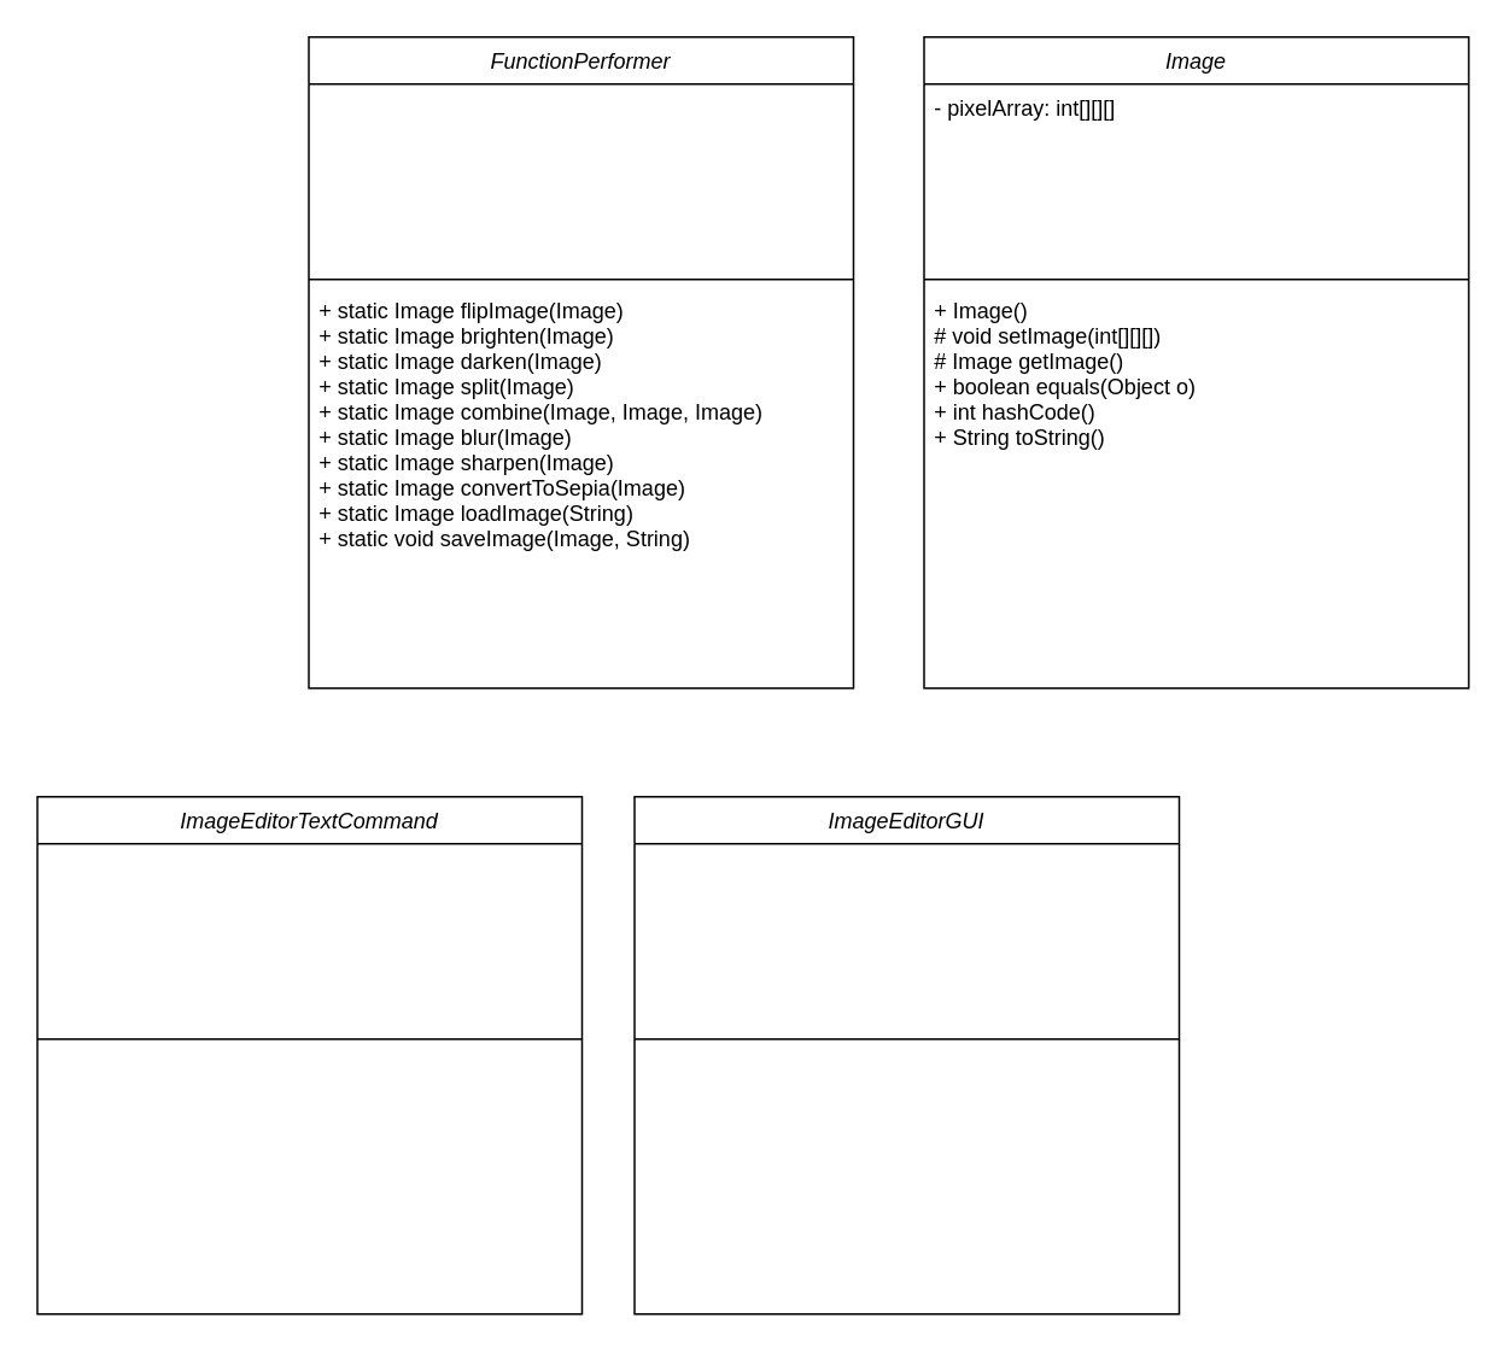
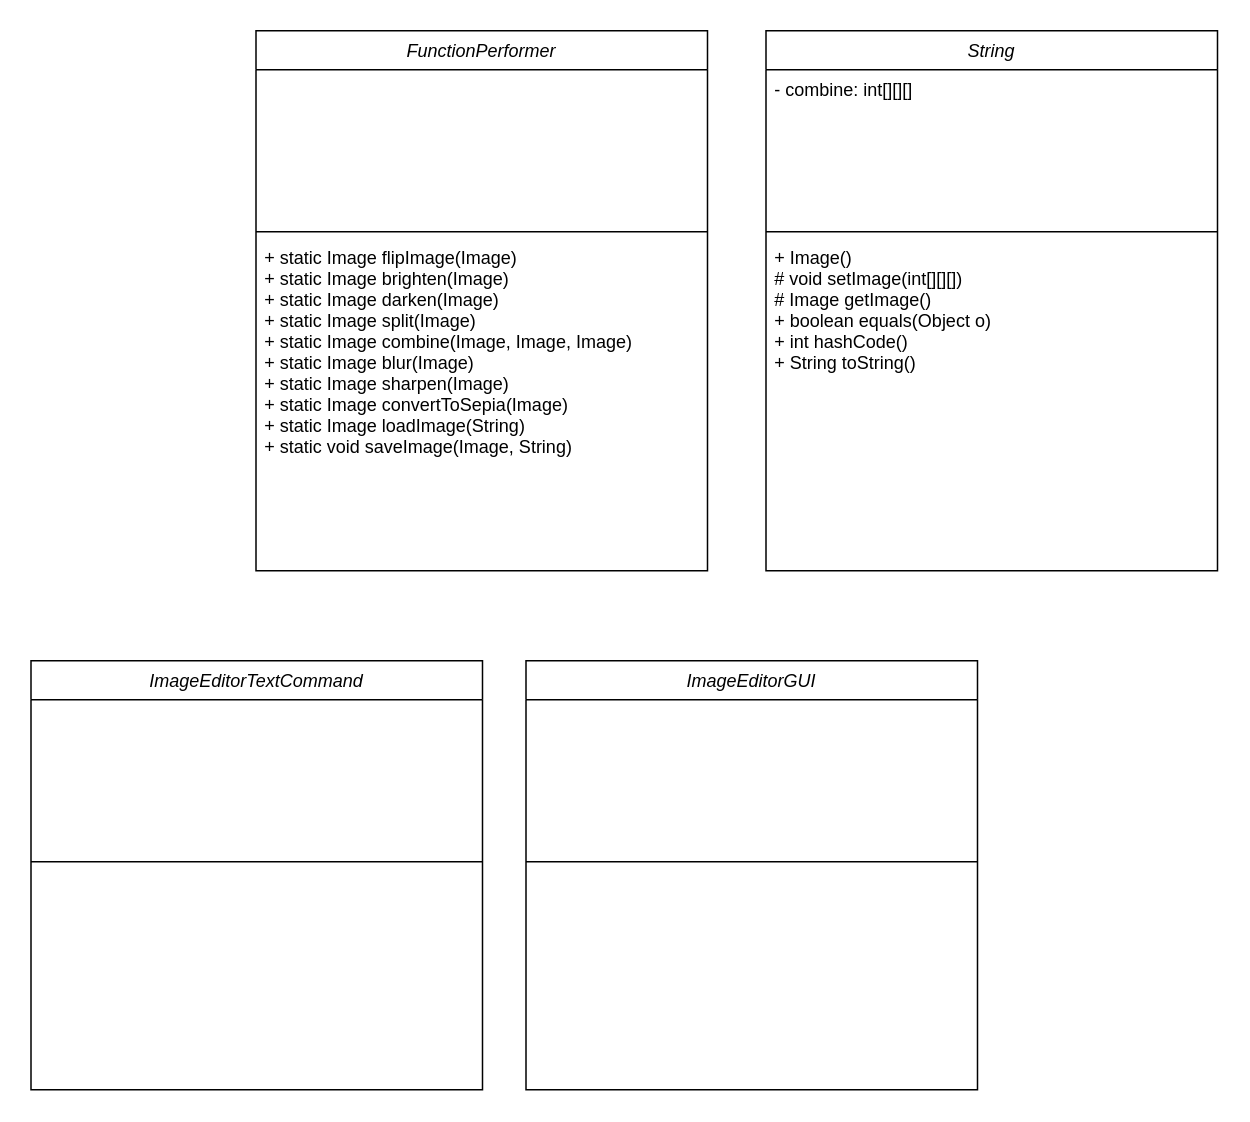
  <mxCell id="0" />
  <mxCell id="1" parent="0" />
  <mxCell id="2" value="ImageEditorTextCommand" style="swimlane;fontStyle=2;align=center;verticalAlign=top;childLayout=stackLayout;horizontal=1;startSize=26;horizontalStack=0;resizeParent=1;resizeLast=0;collapsible=1;marginBottom=0;rounded=0;shadow=0;strokeWidth=1;" vertex="1" parent="1"><mxGeometry x="20" y="440" width="301" height="286" as="geometry"><mxRectangle x="230" y="140" width="160" height="26" as="alternateBounds" /></mxGeometry></mxCell>
  <mxCell id="3" value="&#10;" style="text;align=left;verticalAlign=top;spacingLeft=4;spacingRight=4;overflow=hidden;rotatable=0;points=[[0,0.5],[1,0.5]];portConstraint=eastwest;" vertex="1" parent="2"><mxGeometry y="26" width="301" height="104" as="geometry" /></mxCell>
  <mxCell id="4" value="" style="line;html=1;strokeWidth=1;align=left;verticalAlign=middle;spacingTop=-1;spacingLeft=3;spacingRight=3;rotatable=0;labelPosition=right;points=[];portConstraint=eastwest;" vertex="1" parent="2"><mxGeometry y="130" width="301" height="8" as="geometry" /></mxCell>
  <mxCell id="5" value="&#10;&#10;&#10;&#10;&#10;&#10;&#10;" style="text;align=left;verticalAlign=top;spacingLeft=4;spacingRight=4;overflow=hidden;rotatable=0;points=[[0,0.5],[1,0.5]];portConstraint=eastwest;" vertex="1" parent="2"><mxGeometry y="138" width="301" height="148" as="geometry" /></mxCell>
  <mxCell id="6" value="ImageEditorGUI" style="swimlane;fontStyle=2;align=center;verticalAlign=top;childLayout=stackLayout;horizontal=1;startSize=26;horizontalStack=0;resizeParent=1;resizeLast=0;collapsible=1;marginBottom=0;rounded=0;shadow=0;strokeWidth=1;" vertex="1" parent="1"><mxGeometry x="350" y="440" width="301" height="286" as="geometry"><mxRectangle x="230" y="140" width="160" height="26" as="alternateBounds" /></mxGeometry></mxCell>
  <mxCell id="7" value="&#10;" style="text;align=left;verticalAlign=top;spacingLeft=4;spacingRight=4;overflow=hidden;rotatable=0;points=[[0,0.5],[1,0.5]];portConstraint=eastwest;" vertex="1" parent="6"><mxGeometry y="26" width="301" height="104" as="geometry" /></mxCell>
  <mxCell id="8" value="" style="line;html=1;strokeWidth=1;align=left;verticalAlign=middle;spacingTop=-1;spacingLeft=3;spacingRight=3;rotatable=0;labelPosition=right;points=[];portConstraint=eastwest;" vertex="1" parent="6"><mxGeometry y="130" width="301" height="8" as="geometry" /></mxCell>
  <mxCell id="9" value="&#10;&#10;&#10;&#10;&#10;&#10;&#10;" style="text;align=left;verticalAlign=top;spacingLeft=4;spacingRight=4;overflow=hidden;rotatable=0;points=[[0,0.5],[1,0.5]];portConstraint=eastwest;" vertex="1" parent="6"><mxGeometry y="138" width="301" height="148" as="geometry" /></mxCell>
  <mxCell id="10" value="FunctionPerformer" style="swimlane;fontStyle=2;align=center;verticalAlign=top;childLayout=stackLayout;horizontal=1;startSize=26;horizontalStack=0;resizeParent=1;resizeLast=0;collapsible=1;marginBottom=0;rounded=0;shadow=0;strokeWidth=1;" vertex="1" parent="1"><mxGeometry x="170" y="20" width="301" height="360" as="geometry"><mxRectangle x="230" y="140" width="160" height="26" as="alternateBounds" /></mxGeometry></mxCell>
  <mxCell id="11" value="&#10;" style="text;align=left;verticalAlign=top;spacingLeft=4;spacingRight=4;overflow=hidden;rotatable=0;points=[[0,0.5],[1,0.5]];portConstraint=eastwest;" vertex="1" parent="10"><mxGeometry y="26" width="301" height="104" as="geometry" /></mxCell>
  <mxCell id="12" value="" style="line;html=1;strokeWidth=1;align=left;verticalAlign=middle;spacingTop=-1;spacingLeft=3;spacingRight=3;rotatable=0;labelPosition=right;points=[];portConstraint=eastwest;" vertex="1" parent="10"><mxGeometry y="130" width="301" height="8" as="geometry" /></mxCell>
  <mxCell id="13" value="+ static Image flipImage(Image)&#10;+ static Image brighten(Image)&#10;+ static Image darken(Image)&#10;+ static Image split(Image)&#10;+ static Image combine(Image, Image, Image)&#10;+ static Image blur(Image)&#10;+ static Image sharpen(Image)&#10;+ static Image convertToSepia(Image)&#10;+ static Image loadImage(String)&#10;+ static void saveImage(Image, String)&#10;&#10;&#10;&#10;&#10;&#10;&#10;&#10;&#10;" style="text;align=left;verticalAlign=top;spacingLeft=4;spacingRight=4;overflow=hidden;rotatable=0;points=[[0,0.5],[1,0.5]];portConstraint=eastwest;" vertex="1" parent="10"><mxGeometry y="138" width="301" height="222" as="geometry" /></mxCell>
- <mxCell id="14" value="Image" style="swimlane;fontStyle=2;align=center;verticalAlign=top;childLayout=stackLayout;horizontal=1;startSize=26;horizontalStack=0;resizeParent=1;resizeLast=0;collapsible=1;marginBottom=0;rounded=0;shadow=0;strokeWidth=1;" vertex="1" parent="1"><mxGeometry x="510" y="20" width="301" height="360" as="geometry"><mxRectangle x="230" y="140" width="160" height="26" as="alternateBounds" /></mxGeometry></mxCell>
- <mxCell id="15" value="- pixelArray: int[][][]&#10;&#10;&#10;&#10;" style="text;align=left;verticalAlign=top;spacingLeft=4;spacingRight=4;overflow=hidden;rotatable=0;points=[[0,0.5],[1,0.5]];portConstraint=eastwest;" vertex="1" parent="14"><mxGeometry y="26" width="301" height="104" as="geometry" /></mxCell>
+ <mxCell id="14" value="String" style="swimlane;fontStyle=2;align=center;verticalAlign=top;childLayout=stackLayout;horizontal=1;startSize=26;horizontalStack=0;resizeParent=1;resizeLast=0;collapsible=1;marginBottom=0;rounded=0;shadow=0;strokeWidth=1;" vertex="1" parent="1"><mxGeometry x="510" y="20" width="301" height="360" as="geometry"><mxRectangle x="230" y="140" width="160" height="26" as="alternateBounds" /></mxGeometry></mxCell>
+ <mxCell id="15" value="- combine: int[][][]&#10;&#10;&#10;&#10;" style="text;align=left;verticalAlign=top;spacingLeft=4;spacingRight=4;overflow=hidden;rotatable=0;points=[[0,0.5],[1,0.5]];portConstraint=eastwest;" vertex="1" parent="14"><mxGeometry y="26" width="301" height="104" as="geometry" /></mxCell>
  <mxCell id="16" value="" style="line;html=1;strokeWidth=1;align=left;verticalAlign=middle;spacingTop=-1;spacingLeft=3;spacingRight=3;rotatable=0;labelPosition=right;points=[];portConstraint=eastwest;" vertex="1" parent="14"><mxGeometry y="130" width="301" height="8" as="geometry" /></mxCell>
  <mxCell id="17" value="+ Image()&#10;# void setImage(int[][][])&#10;# Image getImage()&#10;+ boolean equals(Object o)&#10;+ int hashCode()&#10;+ String toString()&#10;&#10;&#10;&#10;" style="text;align=left;verticalAlign=top;spacingLeft=4;spacingRight=4;overflow=hidden;rotatable=0;points=[[0,0.5],[1,0.5]];portConstraint=eastwest;" vertex="1" parent="14"><mxGeometry y="138" width="301" height="222" as="geometry" /></mxCell>
